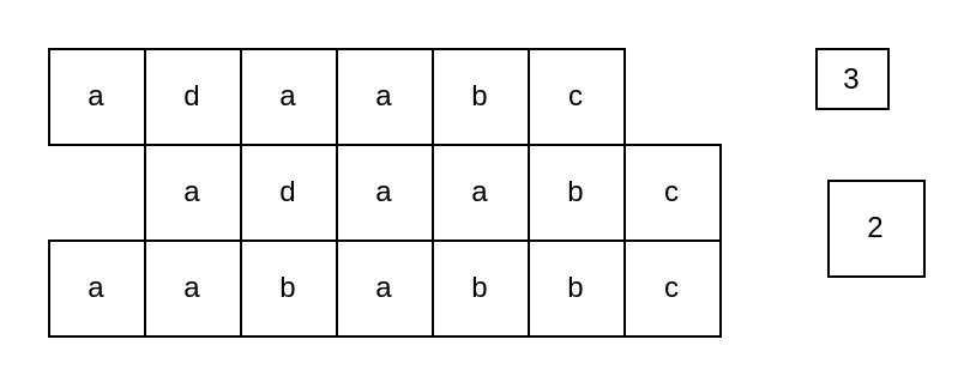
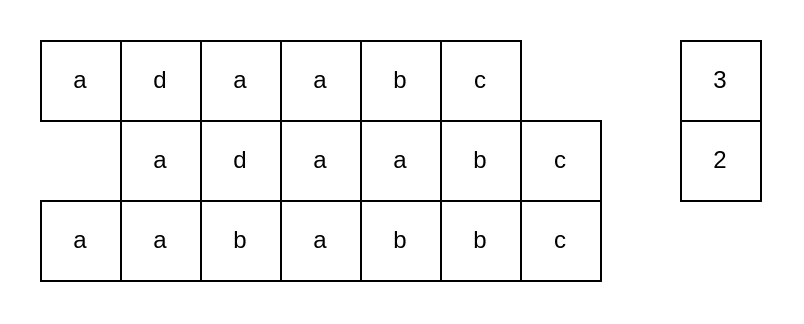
  <mxCell id="0" />
  <mxCell id="1" parent="0" />
  <mxCell id="2" value="a" style="rounded=0;whiteSpace=wrap;html=1;" vertex="1" parent="1"><mxGeometry x="20" y="20" width="40" height="40" as="geometry" /></mxCell>
  <mxCell id="3" value="d" style="rounded=0;whiteSpace=wrap;html=1;" vertex="1" parent="1"><mxGeometry x="60" y="20" width="40" height="40" as="geometry" /></mxCell>
  <mxCell id="4" value="a" style="rounded=0;whiteSpace=wrap;html=1;" vertex="1" parent="1"><mxGeometry x="100" y="20" width="40" height="40" as="geometry" /></mxCell>
  <mxCell id="5" value="a" style="rounded=0;whiteSpace=wrap;html=1;" vertex="1" parent="1"><mxGeometry x="140" y="20" width="40" height="40" as="geometry" /></mxCell>
  <mxCell id="6" value="b" style="rounded=0;whiteSpace=wrap;html=1;" vertex="1" parent="1"><mxGeometry x="180" y="20" width="40" height="40" as="geometry" /></mxCell>
  <mxCell id="7" value="c" style="rounded=0;whiteSpace=wrap;html=1;" vertex="1" parent="1"><mxGeometry x="220" y="20" width="40" height="40" as="geometry" /></mxCell>
  <mxCell id="8" value="a" style="rounded=0;whiteSpace=wrap;html=1;" vertex="1" parent="1"><mxGeometry x="60" y="100" width="40" height="40" as="geometry" /></mxCell>
  <mxCell id="9" value="b" style="rounded=0;whiteSpace=wrap;html=1;" vertex="1" parent="1"><mxGeometry x="100" y="100" width="40" height="40" as="geometry" /></mxCell>
  <mxCell id="10" value="a" style="rounded=0;whiteSpace=wrap;html=1;" vertex="1" parent="1"><mxGeometry x="140" y="100" width="40" height="40" as="geometry" /></mxCell>
  <mxCell id="11" value="b" style="rounded=0;whiteSpace=wrap;html=1;" vertex="1" parent="1"><mxGeometry x="180" y="100" width="40" height="40" as="geometry" /></mxCell>
  <mxCell id="12" value="b" style="rounded=0;whiteSpace=wrap;html=1;" vertex="1" parent="1"><mxGeometry x="220" y="100" width="40" height="40" as="geometry" /></mxCell>
  <mxCell id="13" value="c" style="rounded=0;whiteSpace=wrap;html=1;" vertex="1" parent="1"><mxGeometry x="260" y="100" width="40" height="40" as="geometry" /></mxCell>
  <mxCell id="14" value="a" style="rounded=0;whiteSpace=wrap;html=1;" vertex="1" parent="1"><mxGeometry x="20" y="100" width="40" height="40" as="geometry" /></mxCell>
  <mxCell id="15" value="a" style="rounded=0;whiteSpace=wrap;html=1;" vertex="1" parent="1"><mxGeometry x="60" y="60" width="40" height="40" as="geometry" /></mxCell>
  <mxCell id="16" value="d" style="rounded=0;whiteSpace=wrap;html=1;" vertex="1" parent="1"><mxGeometry x="100" y="60" width="40" height="40" as="geometry" /></mxCell>
  <mxCell id="17" value="a" style="rounded=0;whiteSpace=wrap;html=1;" vertex="1" parent="1"><mxGeometry x="140" y="60" width="40" height="40" as="geometry" /></mxCell>
  <mxCell id="18" value="a" style="rounded=0;whiteSpace=wrap;html=1;" vertex="1" parent="1"><mxGeometry x="180" y="60" width="40" height="40" as="geometry" /></mxCell>
  <mxCell id="19" value="b" style="rounded=0;whiteSpace=wrap;html=1;" vertex="1" parent="1"><mxGeometry x="220" y="60" width="40" height="40" as="geometry" /></mxCell>
  <mxCell id="20" value="c" style="rounded=0;whiteSpace=wrap;html=1;" vertex="1" parent="1"><mxGeometry x="260" y="60" width="40" height="40" as="geometry" /></mxCell>
- <mxCell id="21" value="3" style="rounded=0;whiteSpace=wrap;html=1;" vertex="1" parent="1"><mxGeometry x="340" y="20" width="30" height="25" as="geometry" /></mxCell>
- <mxCell id="22" value="2" style="rounded=0;whiteSpace=wrap;html=1;" vertex="1" parent="1"><mxGeometry x="345" y="75" width="40" height="40" as="geometry" /></mxCell>
+ <mxCell id="21" value="3" style="rounded=0;whiteSpace=wrap;html=1;" vertex="1" parent="1"><mxGeometry x="340" y="20" width="40" height="40" as="geometry" /></mxCell>
+ <mxCell id="22" value="2" style="rounded=0;whiteSpace=wrap;html=1;" vertex="1" parent="1"><mxGeometry x="340" y="60" width="40" height="40" as="geometry" /></mxCell>
